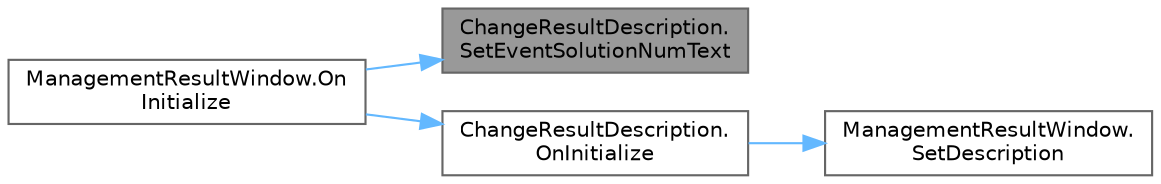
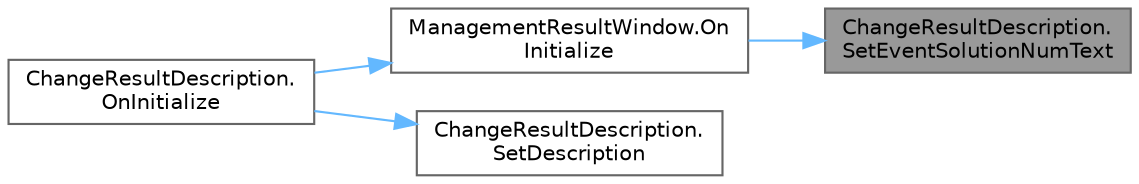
  digraph {
    rankdir=RL
    node [color=grey40 fillcolor=white fontname=Helvetica fontsize=10 shape=box style=filled]
    edge [color=steelblue1 dir=back fontname=Helvetica fontsize=10 labelfontname=Helvetica labelfontsize=10 style=solid]
    n1 [color=gray40 fillcolor=grey60 fontcolor=black height=0.2 label="ChangeResultDescription.\lSetEventSolutionNumText" width=0.4]
    n2 [height=0.2 label="ManagementResultWindow.On\lInitialize" width=0.4]
-   n3 [height=0.2 label="ManagementResultWindow.\lSetDescription" width=0.4]
+   n3 [height=0.2 label="ChangeResultDescription.\lSetDescription" width=0.4]
    n4 [height=0.2 label="ChangeResultDescription.\lOnInitialize" width=0.4]
    n1 -> n2
    n3 -> n4
-   n4 -> n2
+   n2 -> n4
  }
